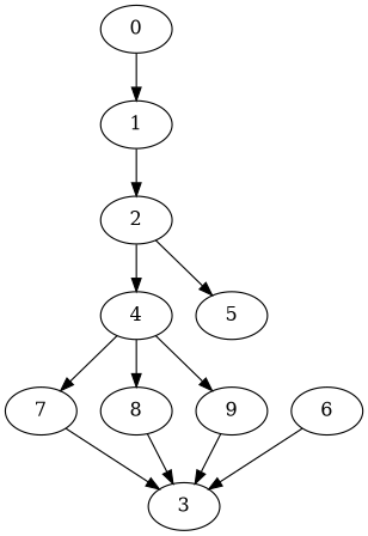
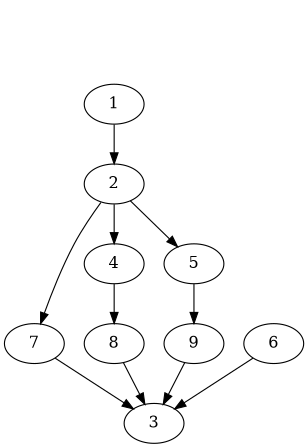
  digraph {
    node [Weight=7]
    edge [Weight=14]
-   0 [Weight=10]
    1 [Weight=3]
    2
    4 [Weight=2]
    5 [Weight=4]
    7
    8 [Weight=8]
    9 [Weight=4]
    6 [Weight=5]
    3
-   0 -> 1
    1 -> 2 [Weight=6]
    2 -> 4 [Weight=10]
    2 -> 5 [Weight=6]
-   4 -> 7
+   2 -> 7
    4 -> 8 [Weight=6]
-   4 -> 9 [Weight=10]
+   5 -> 9 [Weight=10]
    7 -> 3
    8 -> 3 [Weight=15]
    9 -> 3 [Weight=8]
    6 -> 3 [Weight=8]
  }
